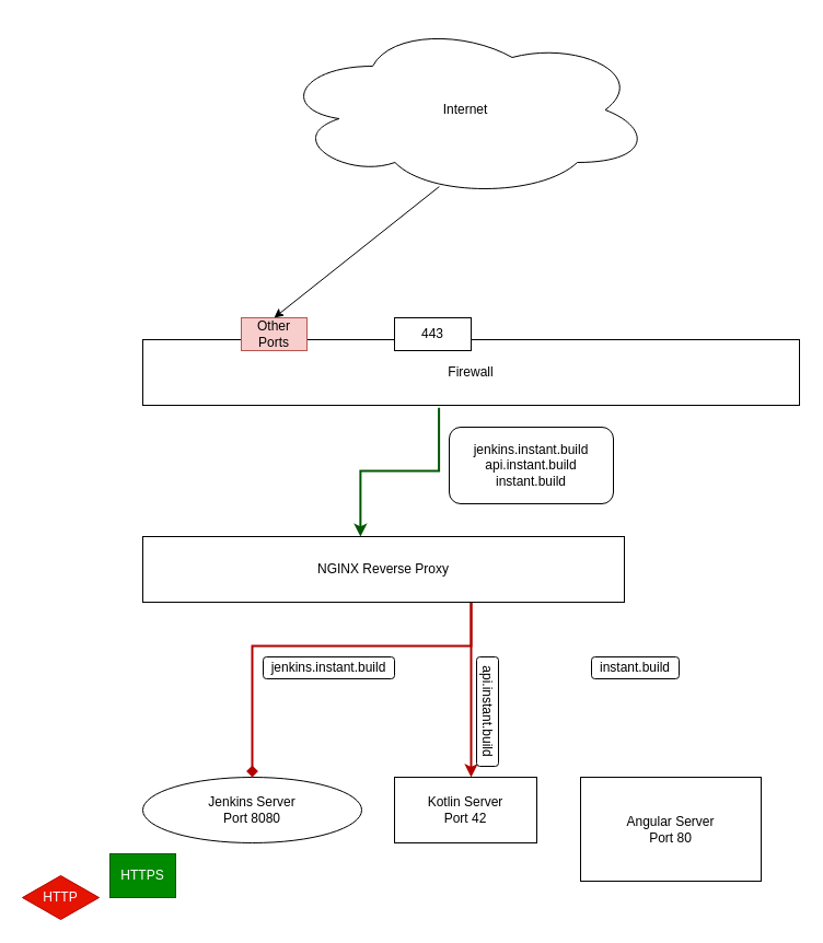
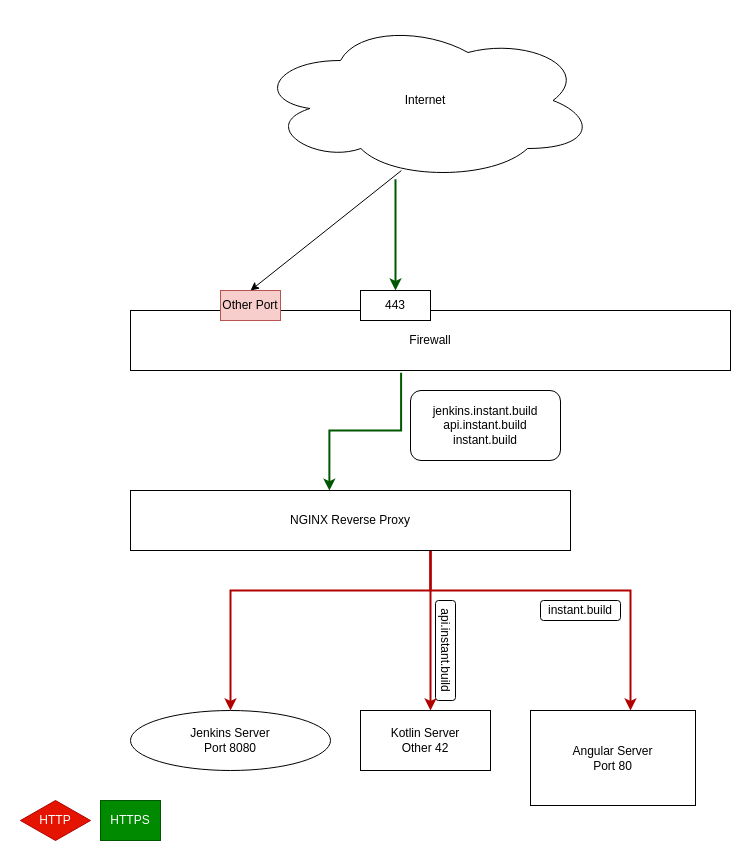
  <mxCell id="0" />
  <mxCell id="1" parent="0" />
- <mxCell id="2" style="edgeStyle=orthogonalEdgeStyle;rounded=0;orthogonalLoop=1;jettySize=auto;html=1;strokeWidth=2;fillColor=#e51400;strokeColor=#B20000;endArrow=diamond;" edge="1" parent="1" source="5" target="6"><mxGeometry relative="1" as="geometry"><Array as="points"><mxPoint x="430" y="590" /><mxPoint x="230" y="590" /></Array></mxGeometry></mxCell>
+ <mxCell id="2" style="edgeStyle=orthogonalEdgeStyle;rounded=0;orthogonalLoop=1;jettySize=auto;html=1;strokeWidth=2;fillColor=#e51400;strokeColor=#B20000;" edge="1" parent="1" source="5" target="6"><mxGeometry relative="1" as="geometry"><Array as="points"><mxPoint x="430" y="590" /><mxPoint x="230" y="590" /></Array></mxGeometry></mxCell>
+ <mxCell id="3" style="edgeStyle=orthogonalEdgeStyle;rounded=0;orthogonalLoop=1;jettySize=auto;html=1;strokeWidth=2;fillColor=#e51400;strokeColor=#B20000;" edge="1" parent="1" source="5" target="7"><mxGeometry relative="1" as="geometry"><Array as="points"><mxPoint x="430" y="590" /><mxPoint x="630" y="590" /></Array></mxGeometry></mxCell>
  <mxCell id="4" style="edgeStyle=orthogonalEdgeStyle;rounded=0;orthogonalLoop=1;jettySize=auto;html=1;fillColor=#e51400;strokeColor=#B20000;strokeWidth=2;" edge="1" parent="1" source="5" target="8"><mxGeometry relative="1" as="geometry"><Array as="points"><mxPoint x="430" y="610" /><mxPoint x="430" y="610" /></Array></mxGeometry></mxCell>
  <mxCell id="5" value="NGINX Reverse Proxy" style="rounded=0;whiteSpace=wrap;html=1;" vertex="1" parent="1"><mxGeometry x="130" y="490" width="440" height="60" as="geometry" /></mxCell>
  <mxCell id="6" value="&lt;div&gt;Jenkins Server&lt;/div&gt;&lt;div&gt;Port 8080&lt;br&gt;&lt;/div&gt;" style="ellipse;whiteSpace=wrap;html=1;" vertex="1" parent="1"><mxGeometry x="130" y="710" width="200" height="60" as="geometry" /></mxCell>
  <mxCell id="7" value="&lt;div&gt;Angular Server&lt;/div&gt;&lt;div&gt;Port 80&lt;br&gt;&lt;/div&gt;" style="rounded=0;whiteSpace=wrap;html=1;" vertex="1" parent="1"><mxGeometry x="530" y="710" width="165" height="95" as="geometry" /></mxCell>
- <mxCell id="8" value="&lt;div&gt;Kotlin Server&lt;/div&gt;&lt;div&gt;Port 42&lt;br&gt;&lt;/div&gt;" style="rounded=0;whiteSpace=wrap;html=1;" vertex="1" parent="1"><mxGeometry x="360" y="710" width="130" height="60" as="geometry" /></mxCell>
+ <mxCell id="8" value="&lt;div&gt;Kotlin Server&lt;/div&gt;&lt;div&gt;Other 42&lt;br&gt;&lt;/div&gt;" style="rounded=0;whiteSpace=wrap;html=1;" vertex="1" parent="1"><mxGeometry x="360" y="710" width="130" height="60" as="geometry" /></mxCell>
  <mxCell id="9" style="edgeStyle=orthogonalEdgeStyle;rounded=0;orthogonalLoop=1;jettySize=auto;html=1;exitX=0.451;exitY=1.036;exitDx=0;exitDy=0;exitPerimeter=0;entryX=0.452;entryY=0.002;entryDx=0;entryDy=0;entryPerimeter=0;fillColor=#008a00;strokeColor=#005700;strokeWidth=2;" edge="1" parent="1" source="10" target="5"><mxGeometry relative="1" as="geometry" /></mxCell>
  <mxCell id="10" value="Firewall" style="rounded=0;whiteSpace=wrap;html=1;" vertex="1" parent="1"><mxGeometry x="130" y="310" width="600" height="60" as="geometry" /></mxCell>
+ <mxCell id="11" style="edgeStyle=orthogonalEdgeStyle;rounded=0;orthogonalLoop=1;jettySize=auto;html=1;fillColor=#008a00;strokeColor=#005700;strokeWidth=2;" edge="1" parent="1" source="12" target="13"><mxGeometry relative="1" as="geometry"><Array as="points"><mxPoint x="395" y="210" /><mxPoint x="395" y="210" /></Array></mxGeometry></mxCell>
  <mxCell id="12" value="Internet" style="ellipse;shape=cloud;whiteSpace=wrap;html=1;" vertex="1" parent="1"><mxGeometry x="255" y="20" width="340" height="160" as="geometry" /></mxCell>
  <mxCell id="13" value="443" style="rounded=0;whiteSpace=wrap;html=1;" vertex="1" parent="1"><mxGeometry x="360" y="290" width="70" height="30" as="geometry" /></mxCell>
- <mxCell id="14" value="Other Ports" style="rounded=0;whiteSpace=wrap;html=1;fillColor=#f8cecc;strokeColor=#b85450;" vertex="1" parent="1"><mxGeometry x="220" y="290" width="60" height="30" as="geometry" /></mxCell>
+ <mxCell id="14" value="Other Port" style="rounded=0;whiteSpace=wrap;html=1;fillColor=#f8cecc;strokeColor=#b85450;" vertex="1" parent="1"><mxGeometry x="220" y="290" width="60" height="30" as="geometry" /></mxCell>
  <mxCell id="15" value="" style="endArrow=none;html=1;rounded=0;entryX=0.429;entryY=0.938;entryDx=0;entryDy=0;entryPerimeter=0;startArrow=classic;startFill=1;" edge="1" parent="1" target="12"><mxGeometry width="50" height="50" relative="1" as="geometry"><mxPoint x="250" y="290" as="sourcePoint" /><mxPoint x="300" y="240" as="targetPoint" /></mxGeometry></mxCell>
  <mxCell id="16" value="&lt;div&gt;jenkins.instant.build&lt;/div&gt;&lt;div&gt;api.instant.build&lt;/div&gt;&lt;div&gt;instant.build&lt;br&gt;&lt;/div&gt;" style="rounded=1;whiteSpace=wrap;html=1;" vertex="1" parent="1"><mxGeometry x="410" y="390" width="150" height="70" as="geometry" /></mxCell>
- <mxCell id="17" value="jenkins.instant.build" style="rounded=1;whiteSpace=wrap;html=1;" vertex="1" parent="1"><mxGeometry x="240" y="600" width="120" height="20" as="geometry" /></mxCell>
  <mxCell id="18" value="api.instant.build" style="rounded=1;whiteSpace=wrap;html=1;rotation=90;" vertex="1" parent="1"><mxGeometry x="395" y="640" width="100" height="20" as="geometry" /></mxCell>
  <mxCell id="19" value="instant.build" style="rounded=1;whiteSpace=wrap;html=1;" vertex="1" parent="1"><mxGeometry x="540" y="600" width="80" height="20" as="geometry" /></mxCell>
  <mxCell id="20" value="HTTP" style="rhombus;whiteSpace=wrap;html=1;fillColor=#e51400;fontColor=#ffffff;strokeColor=#B20000;" vertex="1" parent="1"><mxGeometry x="20" y="800" width="70" height="40" as="geometry" /></mxCell>
- <mxCell id="21" value="HTTPS" style="rounded=0;whiteSpace=wrap;html=1;fillColor=#008a00;fontColor=#ffffff;strokeColor=#005700;" vertex="1" parent="1"><mxGeometry x="100" y="780" width="60" height="40" as="geometry" /></mxCell>
+ <mxCell id="21" value="HTTPS" style="rounded=0;whiteSpace=wrap;html=1;fillColor=#008a00;fontColor=#ffffff;strokeColor=#005700;" vertex="1" parent="1"><mxGeometry x="100" y="800" width="60" height="40" as="geometry" /></mxCell>
